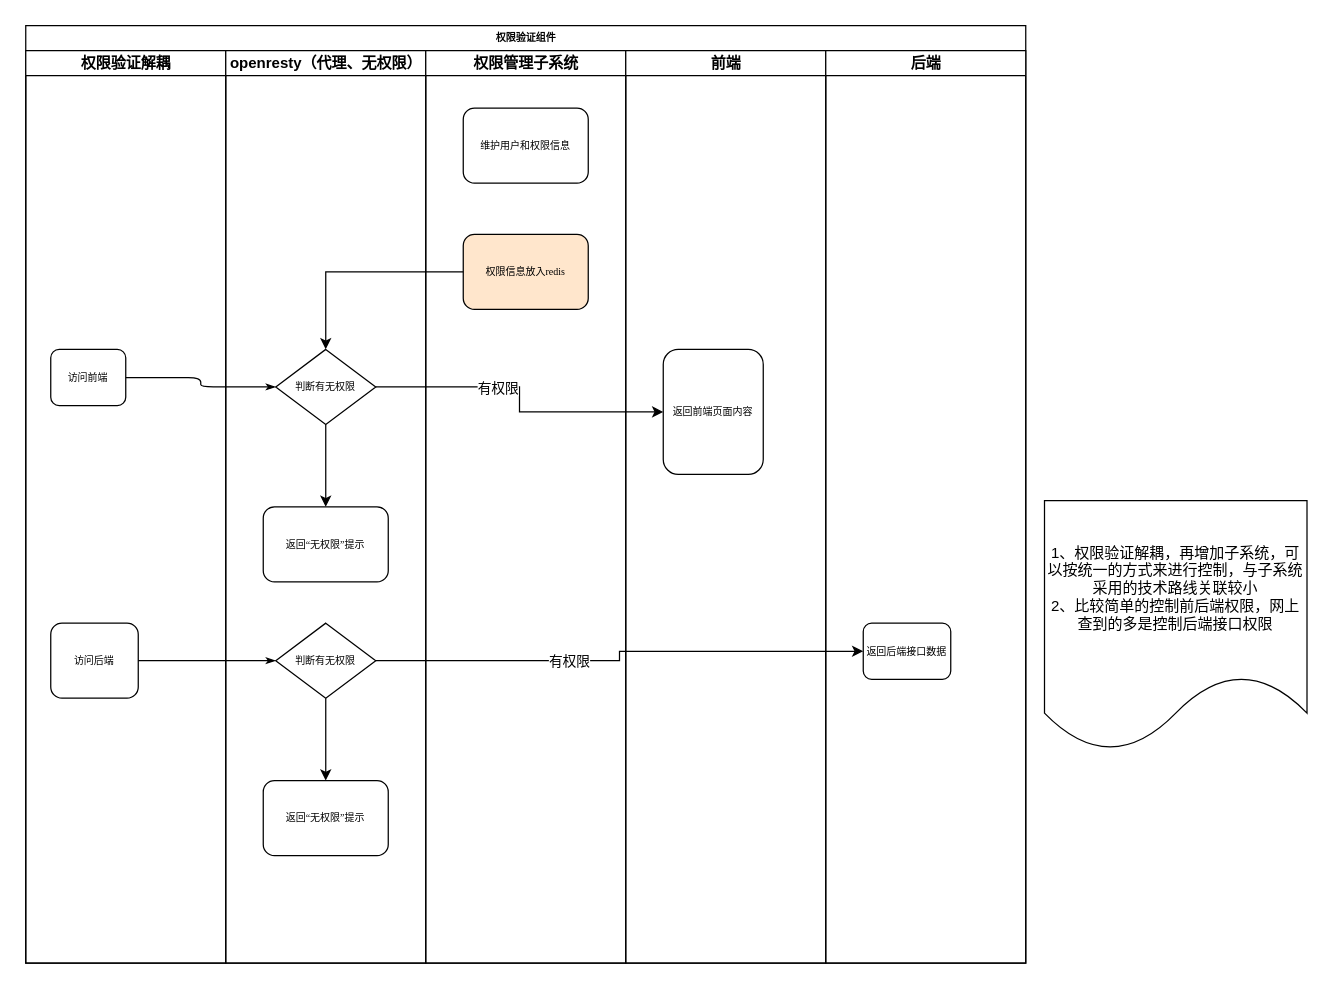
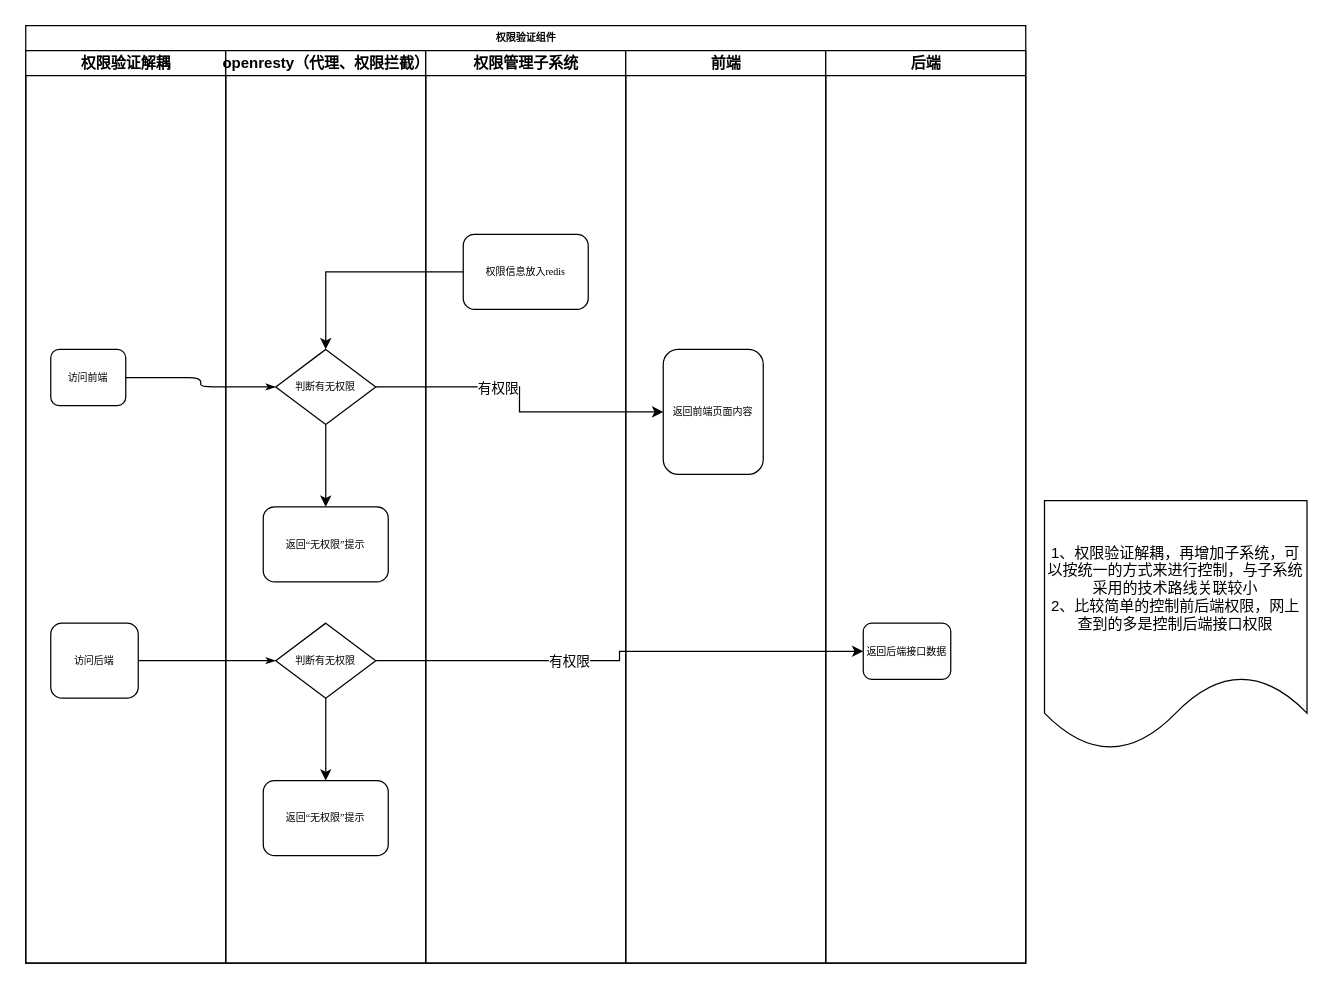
  <mxCell id="0" />
  <mxCell id="1" parent="0" />
  <mxCell id="2" value="权限验证组件" style="swimlane;html=1;childLayout=stackLayout;startSize=20;rounded=0;shadow=0;labelBackgroundColor=none;strokeWidth=1;fontFamily=Verdana;fontSize=8;align=center;" parent="1" vertex="1"><mxGeometry x="20" y="20" width="800" height="750" as="geometry" /></mxCell>
  <mxCell id="3" value="权限验证解耦" style="swimlane;html=1;startSize=20;" parent="2" vertex="1"><mxGeometry y="20" width="160" height="730" as="geometry" /></mxCell>
  <mxCell id="4" value="访问前端" style="rounded=1;whiteSpace=wrap;html=1;shadow=0;labelBackgroundColor=none;strokeWidth=1;fontFamily=Verdana;fontSize=8;align=center;" parent="3" vertex="1"><mxGeometry x="20" y="239" width="60" height="45" as="geometry" /></mxCell>
  <mxCell id="5" style="edgeStyle=orthogonalEdgeStyle;rounded=1;html=1;labelBackgroundColor=none;startArrow=none;startFill=0;startSize=5;endArrow=classicThin;endFill=1;endSize=5;jettySize=auto;orthogonalLoop=1;strokeWidth=1;fontFamily=Verdana;fontSize=8;entryX=0;entryY=0.5;entryDx=0;entryDy=0;" parent="2" source="4" target="8" edge="1"><mxGeometry relative="1" as="geometry"><mxPoint x="190" y="289" as="targetPoint" /></mxGeometry></mxCell>
- <mxCell id="6" value="openresty（代理、无权限）" style="swimlane;html=1;startSize=20;" parent="2" vertex="1"><mxGeometry x="160" y="20" width="160" height="730" as="geometry" /></mxCell>
+ <mxCell id="6" value="openresty（代理、权限拦截）" style="swimlane;html=1;startSize=20;" parent="2" vertex="1"><mxGeometry x="160" y="20" width="160" height="730" as="geometry" /></mxCell>
  <mxCell id="7" style="edgeStyle=orthogonalEdgeStyle;rounded=0;orthogonalLoop=1;jettySize=auto;html=1;exitX=0.5;exitY=1;exitDx=0;exitDy=0;entryX=0.5;entryY=0;entryDx=0;entryDy=0;" edge="1" parent="6" source="8" target="9"><mxGeometry relative="1" as="geometry" /></mxCell>
  <mxCell id="8" value="判断有无权限" style="rhombus;whiteSpace=wrap;html=1;rounded=0;shadow=0;labelBackgroundColor=none;strokeWidth=1;fontFamily=Verdana;fontSize=8;align=center;" vertex="1" parent="6"><mxGeometry x="40" y="239" width="80" height="60" as="geometry" /></mxCell>
  <mxCell id="9" value="返回“无权限”提示" style="rounded=1;whiteSpace=wrap;html=1;shadow=0;labelBackgroundColor=none;strokeWidth=1;fontFamily=Verdana;fontSize=8;align=center;" vertex="1" parent="6"><mxGeometry x="30" y="365" width="100" height="60" as="geometry" /></mxCell>
  <mxCell id="10" value="权限管理子系统" style="swimlane;html=1;startSize=20;" parent="2" vertex="1"><mxGeometry x="320" y="20" width="160" height="730" as="geometry" /></mxCell>
- <mxCell id="11" value="维护用户和权限信息" style="rounded=1;whiteSpace=wrap;html=1;shadow=0;labelBackgroundColor=none;strokeWidth=1;fontFamily=Verdana;fontSize=8;align=center;" parent="10" vertex="1"><mxGeometry x="30" y="46" width="100" height="60" as="geometry" /></mxCell>
- <mxCell id="12" value="权限信息放入redis" style="rounded=1;whiteSpace=wrap;html=1;shadow=0;labelBackgroundColor=none;strokeWidth=1;fontFamily=Verdana;fontSize=8;align=center;fillColor=#ffe6cc;" vertex="1" parent="10"><mxGeometry x="30" y="147" width="100" height="60" as="geometry" /></mxCell>
+ <mxCell id="12" value="权限信息放入redis" style="rounded=1;whiteSpace=wrap;html=1;shadow=0;labelBackgroundColor=none;strokeWidth=1;fontFamily=Verdana;fontSize=8;align=center;" vertex="1" parent="10"><mxGeometry x="30" y="147" width="100" height="60" as="geometry" /></mxCell>
  <mxCell id="13" value="前端" style="swimlane;html=1;startSize=20;" parent="2" vertex="1"><mxGeometry x="480" y="20" width="160" height="730" as="geometry" /></mxCell>
  <mxCell id="14" value="返回前端页面内容" style="rounded=1;whiteSpace=wrap;html=1;shadow=0;labelBackgroundColor=none;strokeWidth=1;fontFamily=Verdana;fontSize=8;align=center;" parent="13" vertex="1"><mxGeometry x="30" y="239" width="80" height="100" as="geometry" /></mxCell>
  <mxCell id="15" value="后端" style="swimlane;html=1;startSize=20;" parent="2" vertex="1"><mxGeometry x="640" y="20" width="160" height="730" as="geometry" /></mxCell>
  <mxCell id="16" value="返回后端接口数据" style="rounded=1;whiteSpace=wrap;html=1;shadow=0;labelBackgroundColor=none;strokeWidth=1;fontFamily=Verdana;fontSize=8;align=center;" vertex="1" parent="15"><mxGeometry x="30" y="458" width="70" height="45" as="geometry" /></mxCell>
  <mxCell id="17" style="edgeStyle=orthogonalEdgeStyle;rounded=0;orthogonalLoop=1;jettySize=auto;html=1;exitX=0;exitY=0.5;exitDx=0;exitDy=0;entryX=0.5;entryY=0;entryDx=0;entryDy=0;" edge="1" parent="2" source="12" target="8"><mxGeometry relative="1" as="geometry" /></mxCell>
  <mxCell id="18" style="edgeStyle=orthogonalEdgeStyle;rounded=0;orthogonalLoop=1;jettySize=auto;html=1;exitX=1;exitY=0.5;exitDx=0;exitDy=0;entryX=0;entryY=0.5;entryDx=0;entryDy=0;" edge="1" parent="2" source="8" target="14"><mxGeometry relative="1" as="geometry" /></mxCell>
  <mxCell id="19" value="有权限" style="edgeLabel;html=1;align=center;verticalAlign=middle;resizable=0;points=[];" vertex="1" connectable="0" parent="18"><mxGeometry x="-0.226" relative="1" as="geometry"><mxPoint as="offset" /></mxGeometry></mxCell>
  <mxCell id="20" value="访问后端" style="rounded=1;whiteSpace=wrap;html=1;shadow=0;labelBackgroundColor=none;strokeWidth=1;fontFamily=Verdana;fontSize=8;align=center;" vertex="1" parent="1"><mxGeometry x="40" y="498" width="70" height="60" as="geometry" /></mxCell>
  <mxCell id="21" style="edgeStyle=orthogonalEdgeStyle;rounded=1;html=1;labelBackgroundColor=none;startArrow=none;startFill=0;startSize=5;endArrow=classicThin;endFill=1;endSize=5;jettySize=auto;orthogonalLoop=1;strokeWidth=1;fontFamily=Verdana;fontSize=8;entryX=0;entryY=0.5;entryDx=0;entryDy=0;" edge="1" parent="1" source="20" target="23"><mxGeometry relative="1" as="geometry"><mxPoint x="140" y="488" as="targetPoint" /></mxGeometry></mxCell>
  <mxCell id="22" style="edgeStyle=orthogonalEdgeStyle;rounded=0;orthogonalLoop=1;jettySize=auto;html=1;exitX=0.5;exitY=1;exitDx=0;exitDy=0;entryX=0.5;entryY=0;entryDx=0;entryDy=0;" edge="1" parent="1" source="23" target="24"><mxGeometry relative="1" as="geometry" /></mxCell>
  <mxCell id="23" value="判断有无权限" style="rhombus;whiteSpace=wrap;html=1;rounded=0;shadow=0;labelBackgroundColor=none;strokeWidth=1;fontFamily=Verdana;fontSize=8;align=center;" vertex="1" parent="1"><mxGeometry x="220" y="498" width="80" height="60" as="geometry" /></mxCell>
  <mxCell id="24" value="返回“无权限”提示" style="rounded=1;whiteSpace=wrap;html=1;shadow=0;labelBackgroundColor=none;strokeWidth=1;fontFamily=Verdana;fontSize=8;align=center;" vertex="1" parent="1"><mxGeometry x="210" y="624" width="100" height="60" as="geometry" /></mxCell>
  <mxCell id="25" style="edgeStyle=orthogonalEdgeStyle;rounded=0;orthogonalLoop=1;jettySize=auto;html=1;exitX=1;exitY=0.5;exitDx=0;exitDy=0;entryX=0;entryY=0.5;entryDx=0;entryDy=0;" edge="1" parent="1" source="23" target="16"><mxGeometry relative="1" as="geometry" /></mxCell>
  <mxCell id="26" value="有权限" style="edgeLabel;html=1;align=center;verticalAlign=middle;resizable=0;points=[];" vertex="1" connectable="0" parent="25"><mxGeometry x="-0.226" relative="1" as="geometry"><mxPoint as="offset" /></mxGeometry></mxCell>
  <mxCell id="27" value="1、权限验证解耦，再增加子系统，可以按统一的方式来进行控制，与子系统采用的技术路线关联较小&lt;br&gt;2、比较简单的控制前后端权限，网上查到的多是控制后端接口权限" style="shape=document;whiteSpace=wrap;html=1;boundedLbl=1;" vertex="1" parent="1"><mxGeometry x="835" y="400" width="210" height="200" as="geometry" /></mxCell>
